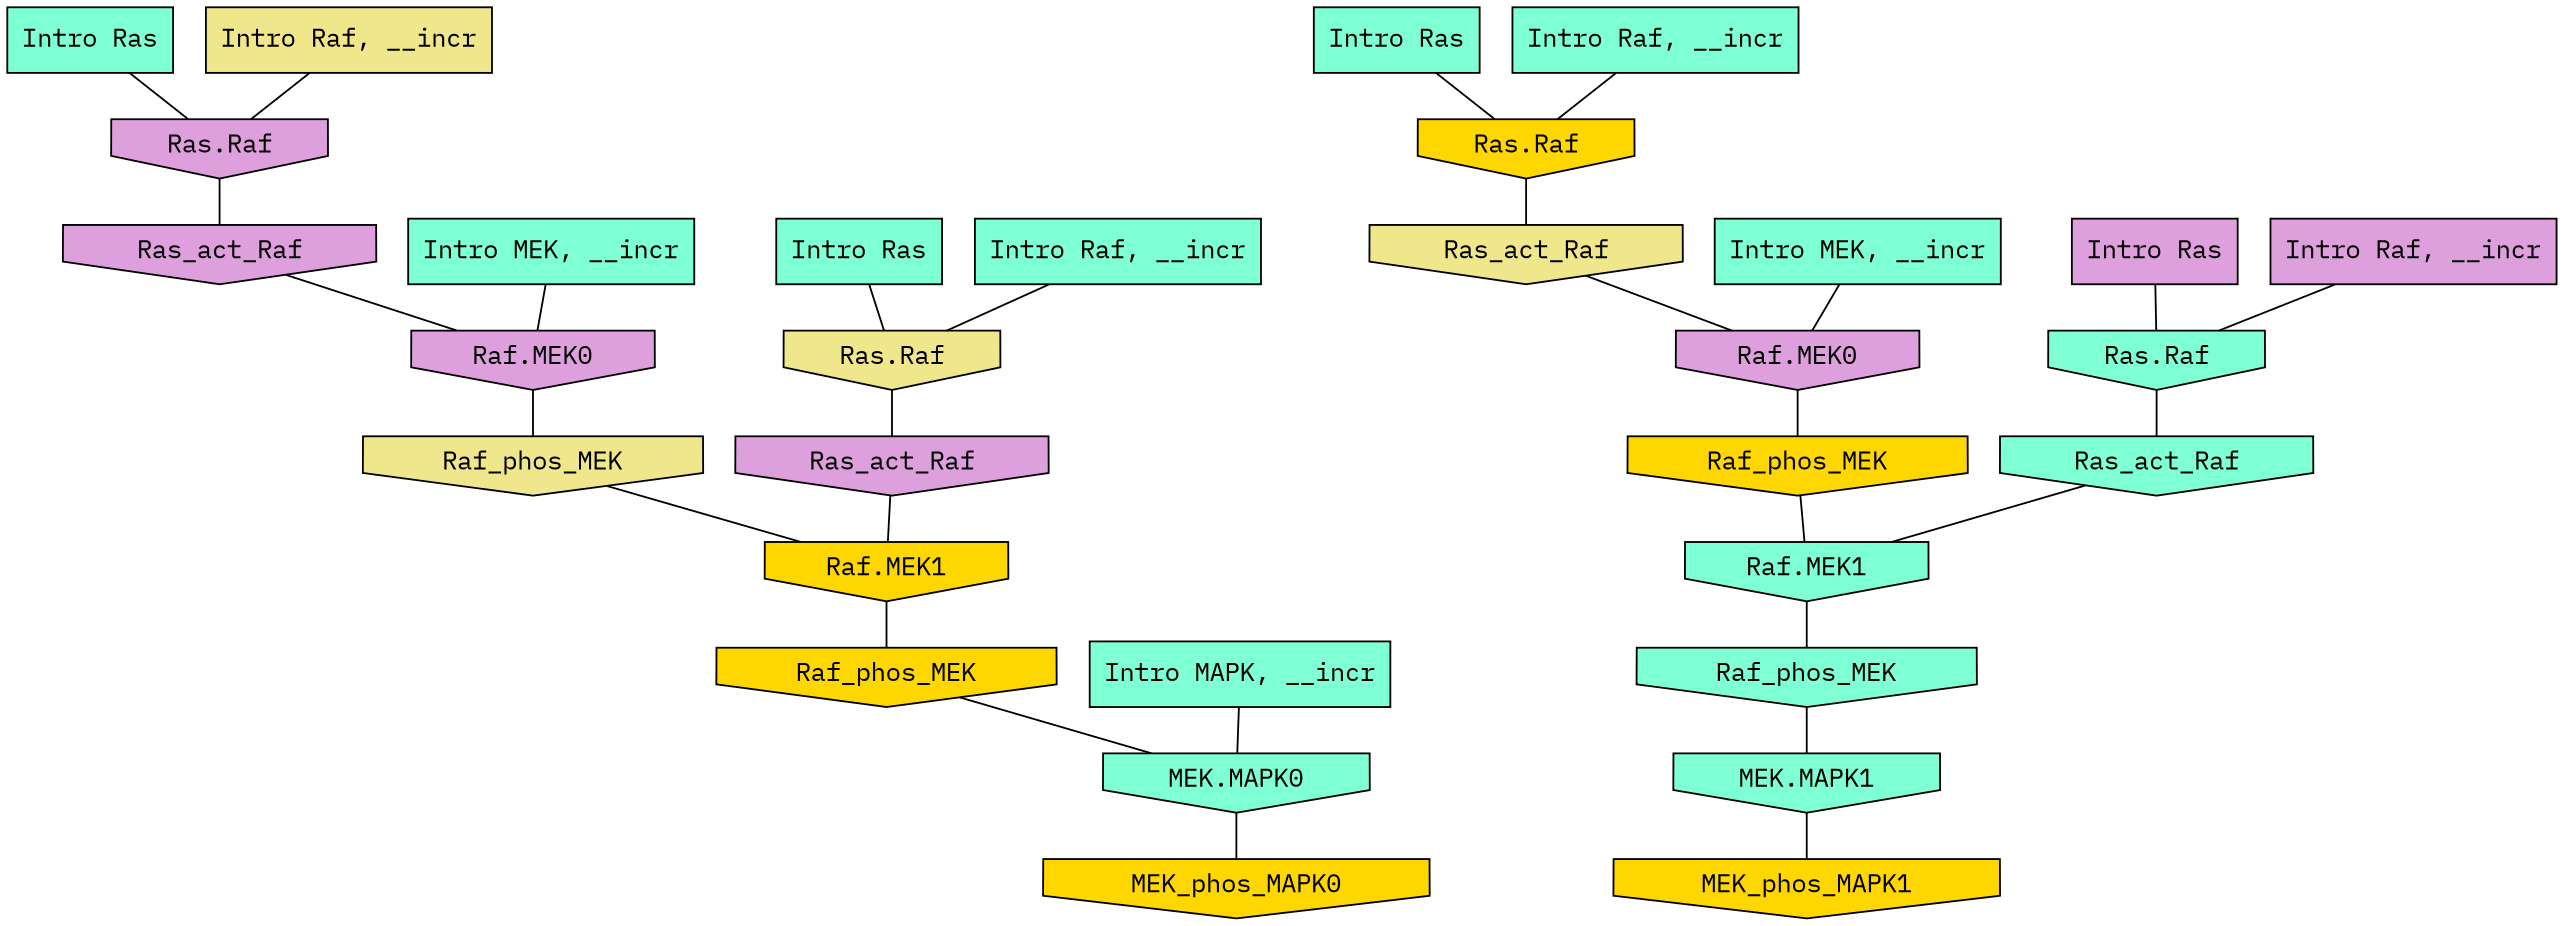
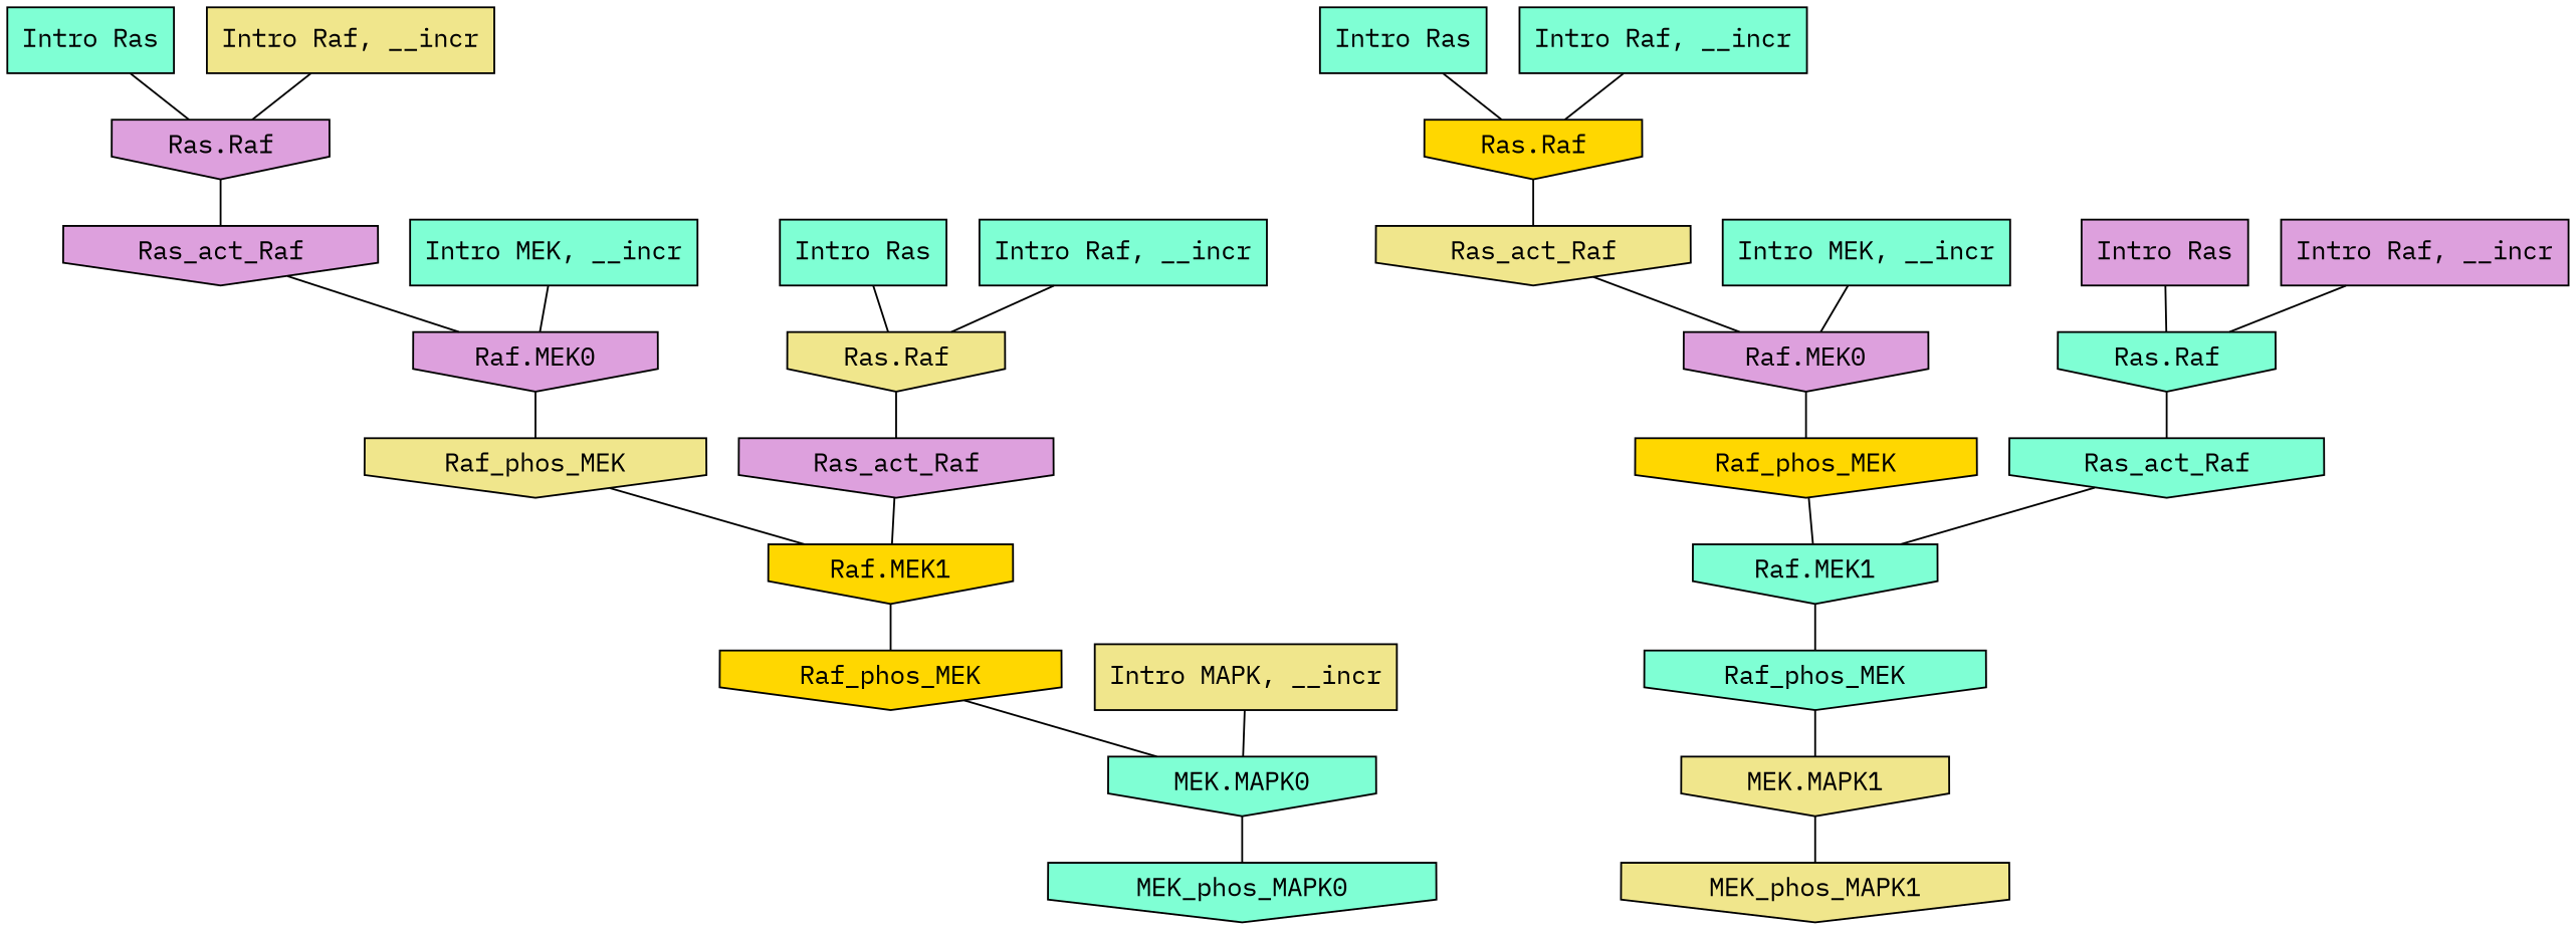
  digraph {
    fontname="IBM Plex Mono"
    rankdir=TB
    ranksep=0.30
    node [fillcolor=aquamarine fontname="IBM Plex Mono" shape=invhouse style=filled]
    edge [color="0.000 0.000 0.000" dir=none fontname="IBM Plex Mono"]
    n1 [label="Intro Ras" shape=rectangle]
    n2 [fillcolor=plum label="Ras.Raf"]
    n3 [fillcolor=plum label=Ras_act_Raf]
    n4 [label="Intro Ras" shape=rectangle]
    n5 [fillcolor=gold label="Ras.Raf"]
    n6 [fillcolor=khaki label=Ras_act_Raf]
    n7 [fillcolor=plum label="Intro Ras" shape=rectangle]
    n8 [label="Ras.Raf"]
    n9 [label=Ras_act_Raf]
    n10 [label="Intro Ras" shape=rectangle]
    n11 [fillcolor=khaki label="Ras.Raf"]
    n12 [fillcolor=plum label=Ras_act_Raf]
    n13 [fillcolor=plum label="Intro Raf, __incr" shape=rectangle]
    n14 [label="Intro Raf, __incr" shape=rectangle]
    n15 [label="Intro Raf, __incr" shape=rectangle]
    n16 [fillcolor=khaki label="Intro Raf, __incr" shape=rectangle]
    n17 [label="Intro MEK, __incr" shape=rectangle]
    n18 [fillcolor=plum label="Raf.MEK0"]
    n19 [fillcolor=gold label=Raf_phos_MEK]
    n20 [label="Intro MEK, __incr" shape=rectangle]
    n21 [fillcolor=plum label="Raf.MEK0"]
    n22 [fillcolor=khaki label=Raf_phos_MEK]
-   n23 [label="Intro MAPK, __incr" shape=rectangle]
+   n23 [fillcolor=khaki label="Intro MAPK, __incr" shape=rectangle]
    n24 [label="MEK.MAPK0"]
-   n25 [fillcolor=gold label=MEK_phos_MAPK0]
+   n25 [label=MEK_phos_MAPK0]
    n26 [fillcolor=gold label="Raf.MEK1"]
    n27 [fillcolor=gold label=Raf_phos_MEK]
    n28 [label="Raf.MEK1"]
    n29 [label=Raf_phos_MEK]
-   n30 [label="MEK.MAPK1"]
-   n31 [fillcolor=gold label=MEK_phos_MAPK1]
+   n30 [fillcolor=khaki label="MEK.MAPK1"]
+   n31 [fillcolor=khaki label=MEK_phos_MAPK1]
    n1 -> n2
    n2 -> n3
    n3 -> n21
    n4 -> n5
    n5 -> n6
    n6 -> n18
    n7 -> n8
    n8 -> n9
    n9 -> n28
    n10 -> n11
    n11 -> n12
    n12 -> n26
    n13 -> n8
    n14 -> n11
    n15 -> n5
    n16 -> n2
    n17 -> n18
    n18 -> n19
    n19 -> n28
    n20 -> n21
    n21 -> n22
    n22 -> n26
    n23 -> n24
    n24 -> n25
    n26 -> n27
    n27 -> n24
    n28 -> n29
    n29 -> n30
    n30 -> n31
  }
